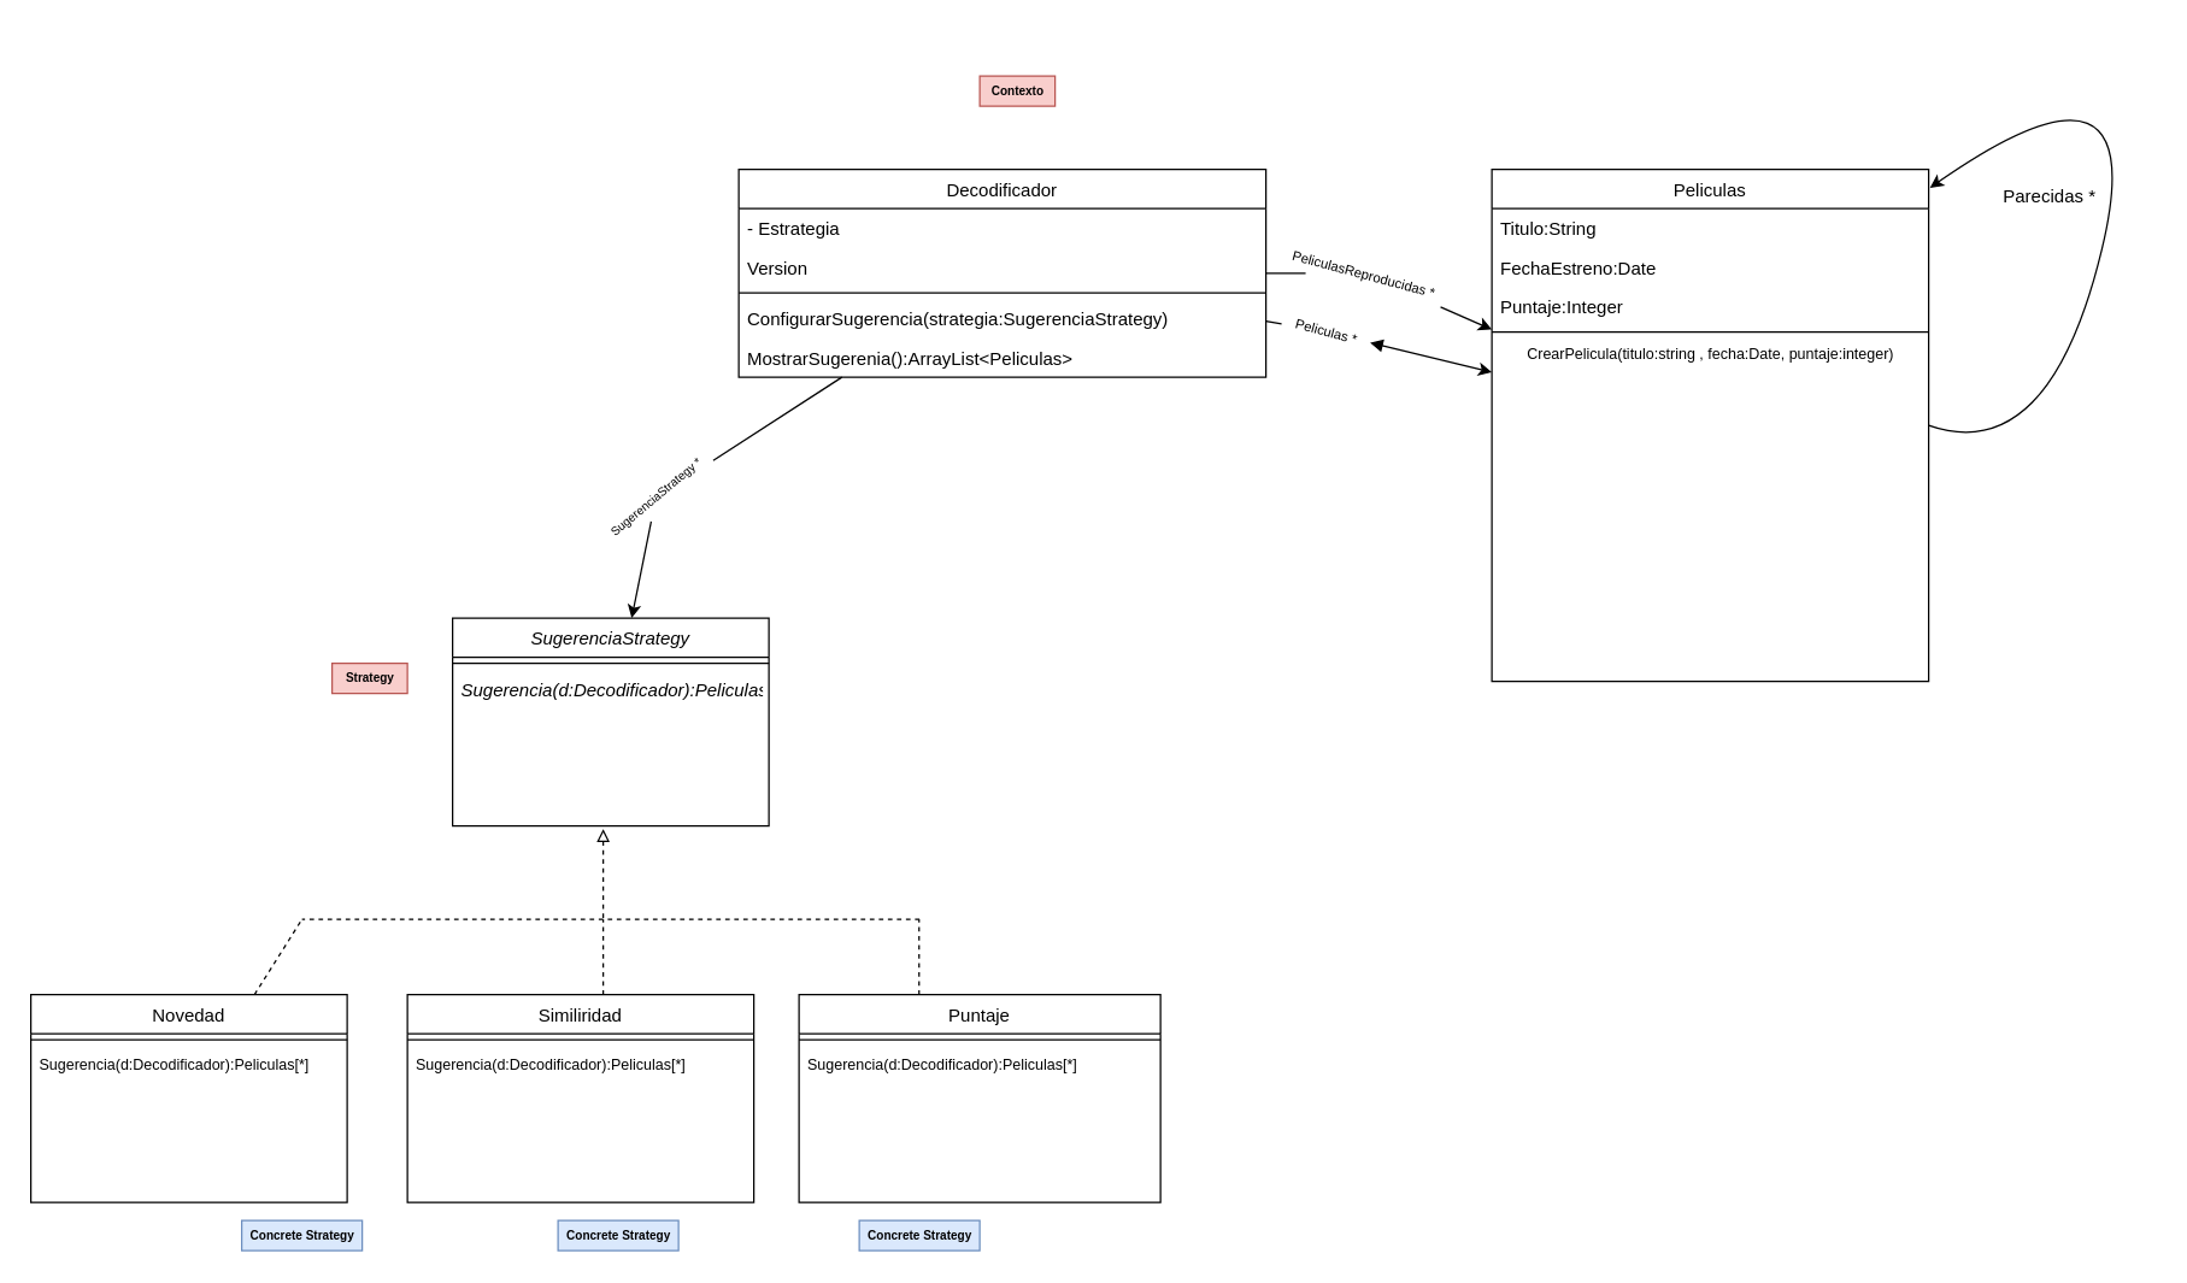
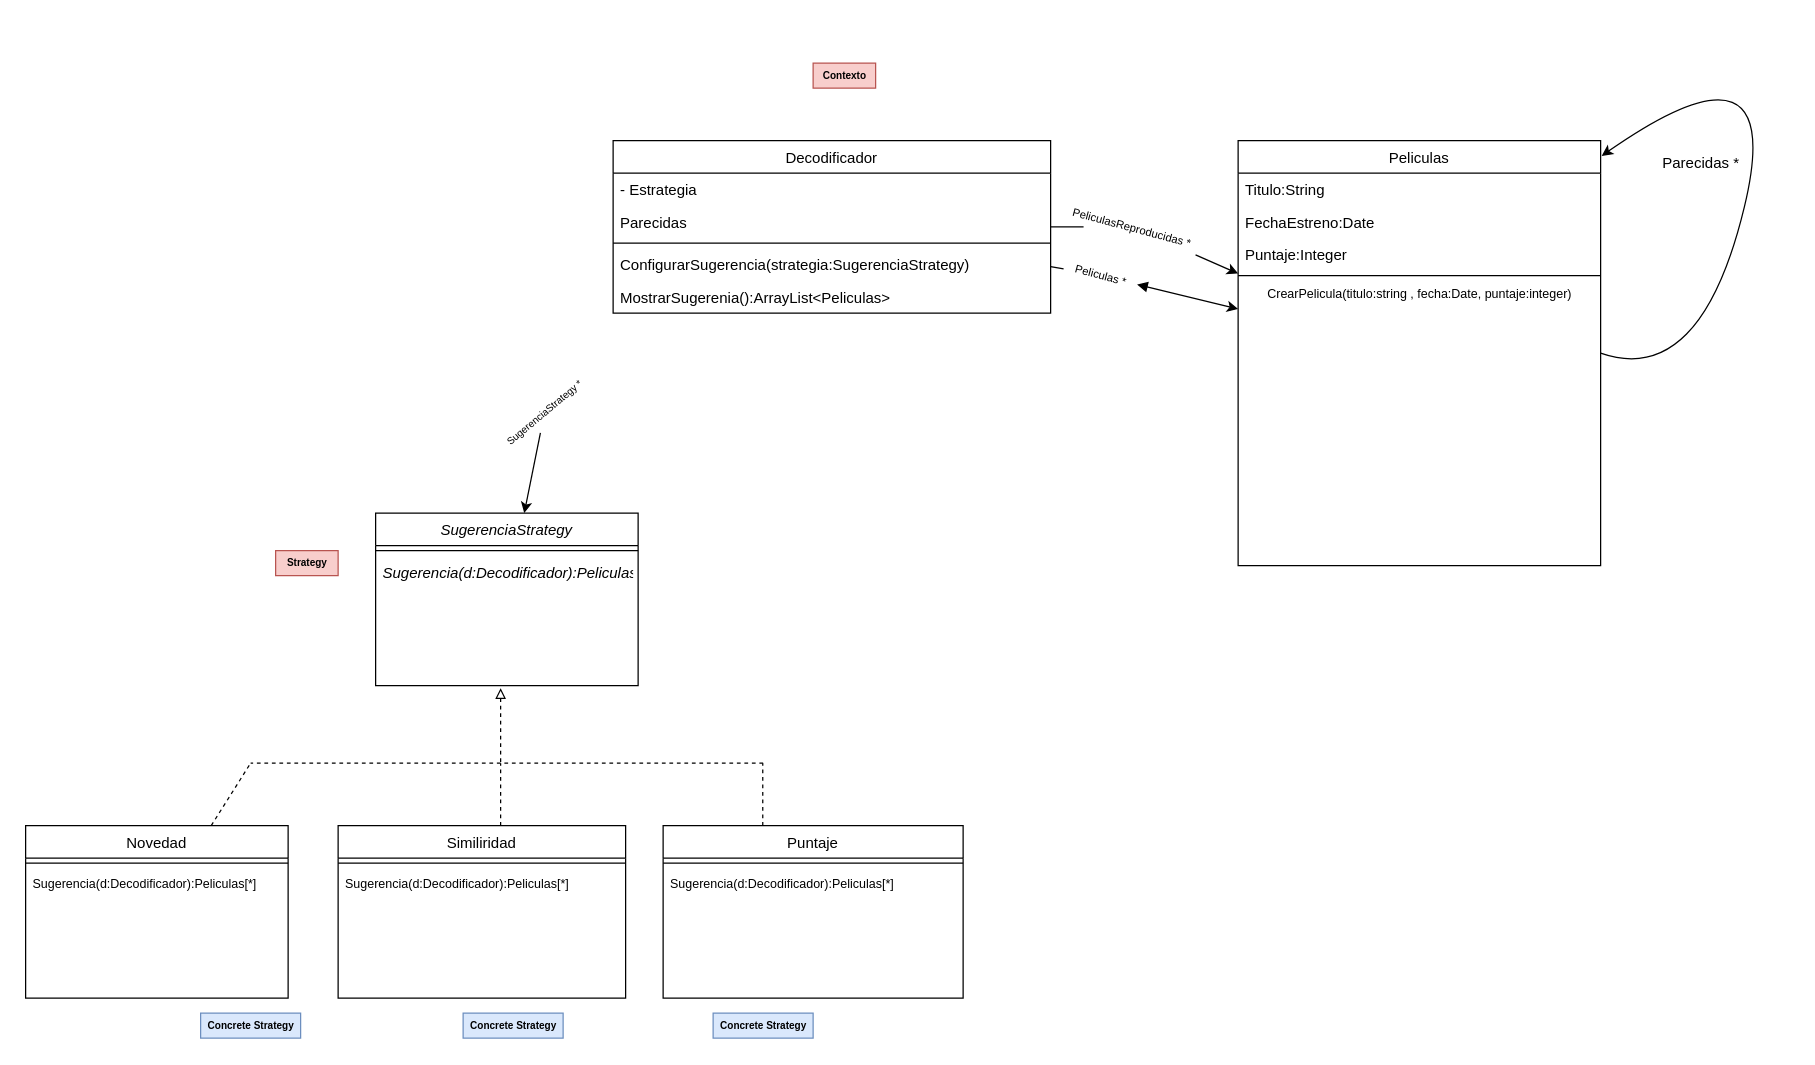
  <mxCell id="0" />
  <mxCell id="1" parent="0" />
  <mxCell id="2" value="Decodificador" style="swimlane;fontStyle=0;align=center;verticalAlign=top;childLayout=stackLayout;horizontal=1;startSize=26;horizontalStack=0;resizeParent=1;resizeLast=0;collapsible=1;marginBottom=0;rounded=0;shadow=0;strokeWidth=1;" parent="1" vertex="1"><mxGeometry x="490" y="112" width="350" height="138" as="geometry"><mxRectangle x="230" y="140" width="160" height="26" as="alternateBounds" /></mxGeometry></mxCell>
  <mxCell id="3" value="- Estrategia" style="text;align=left;verticalAlign=top;spacingLeft=4;spacingRight=4;overflow=hidden;rotatable=0;points=[[0,0.5],[1,0.5]];portConstraint=eastwest;" parent="2" vertex="1"><mxGeometry y="26" width="350" height="26" as="geometry" /></mxCell>
- <mxCell id="4" value="Version" style="text;align=left;verticalAlign=top;spacingLeft=4;spacingRight=4;overflow=hidden;rotatable=0;points=[[0,0.5],[1,0.5]];portConstraint=eastwest;" vertex="1" parent="2"><mxGeometry y="52" width="350" height="26" as="geometry" /></mxCell>
+ <mxCell id="4" value="Parecidas" style="text;align=left;verticalAlign=top;spacingLeft=4;spacingRight=4;overflow=hidden;rotatable=0;points=[[0,0.5],[1,0.5]];portConstraint=eastwest;" vertex="1" parent="2"><mxGeometry y="52" width="350" height="26" as="geometry" /></mxCell>
  <mxCell id="5" value="" style="line;html=1;strokeWidth=1;align=left;verticalAlign=middle;spacingTop=-1;spacingLeft=3;spacingRight=3;rotatable=0;labelPosition=right;points=[];portConstraint=eastwest;" parent="2" vertex="1"><mxGeometry y="78" width="350" height="8" as="geometry" /></mxCell>
  <mxCell id="6" value="ConfigurarSugerencia(strategia:SugerenciaStrategy)" style="text;align=left;verticalAlign=top;spacingLeft=4;spacingRight=4;overflow=hidden;rotatable=0;points=[[0,0.5],[1,0.5]];portConstraint=eastwest;" parent="2" vertex="1"><mxGeometry y="86" width="350" height="26" as="geometry" /></mxCell>
  <mxCell id="7" value="MostrarSugerenia():ArrayList&lt;Peliculas&gt;" style="text;align=left;verticalAlign=top;spacingLeft=4;spacingRight=4;overflow=hidden;rotatable=0;points=[[0,0.5],[1,0.5]];portConstraint=eastwest;" vertex="1" parent="2"><mxGeometry y="112" width="350" height="26" as="geometry" /></mxCell>
  <mxCell id="8" value="Peliculas" style="swimlane;fontStyle=0;align=center;verticalAlign=top;childLayout=stackLayout;horizontal=1;startSize=26;horizontalStack=0;resizeParent=1;resizeLast=0;collapsible=1;marginBottom=0;rounded=0;shadow=0;strokeWidth=1;" vertex="1" parent="1"><mxGeometry x="990" y="112" width="290" height="340" as="geometry"><mxRectangle x="230" y="140" width="160" height="26" as="alternateBounds" /></mxGeometry></mxCell>
  <mxCell id="9" value="Titulo:String" style="text;align=left;verticalAlign=top;spacingLeft=4;spacingRight=4;overflow=hidden;rotatable=0;points=[[0,0.5],[1,0.5]];portConstraint=eastwest;" vertex="1" parent="8"><mxGeometry y="26" width="290" height="26" as="geometry" /></mxCell>
  <mxCell id="10" value="FechaEstreno:Date" style="text;align=left;verticalAlign=top;spacingLeft=4;spacingRight=4;overflow=hidden;rotatable=0;points=[[0,0.5],[1,0.5]];portConstraint=eastwest;" vertex="1" parent="8"><mxGeometry y="52" width="290" height="26" as="geometry" /></mxCell>
  <mxCell id="11" value="Puntaje:Integer" style="text;align=left;verticalAlign=top;spacingLeft=4;spacingRight=4;overflow=hidden;rotatable=0;points=[[0,0.5],[1,0.5]];portConstraint=eastwest;" vertex="1" parent="8"><mxGeometry y="78" width="290" height="26" as="geometry" /></mxCell>
  <mxCell id="12" value="" style="line;html=1;strokeWidth=1;align=left;verticalAlign=middle;spacingTop=-1;spacingLeft=3;spacingRight=3;rotatable=0;labelPosition=right;points=[];portConstraint=eastwest;" vertex="1" parent="8"><mxGeometry y="104" width="290" height="8" as="geometry" /></mxCell>
  <mxCell id="13" value="CrearPelicula(titulo:string , fecha:Date, puntaje:integer)" style="text;html=1;align=center;verticalAlign=middle;resizable=0;points=[];autosize=1;strokeColor=none;fillColor=none;fontSize=10;" vertex="1" parent="8"><mxGeometry y="112" width="290" height="20" as="geometry" /></mxCell>
  <mxCell id="14" value="SugerenciaStrategy" style="swimlane;fontStyle=2;align=center;verticalAlign=top;childLayout=stackLayout;horizontal=1;startSize=26;horizontalStack=0;resizeParent=1;resizeLast=0;collapsible=1;marginBottom=0;rounded=0;shadow=0;strokeWidth=1;" vertex="1" parent="1"><mxGeometry x="300" y="410" width="210" height="138" as="geometry"><mxRectangle x="230" y="140" width="160" height="26" as="alternateBounds" /></mxGeometry></mxCell>
  <mxCell id="15" value="" style="line;html=1;strokeWidth=1;align=left;verticalAlign=middle;spacingTop=-1;spacingLeft=3;spacingRight=3;rotatable=0;labelPosition=right;points=[];portConstraint=eastwest;" vertex="1" parent="14"><mxGeometry y="26" width="210" height="8" as="geometry" /></mxCell>
  <mxCell id="16" value="Sugerencia(d:Decodificador):Peliculas[*]" style="text;align=left;verticalAlign=top;spacingLeft=4;spacingRight=4;overflow=hidden;rotatable=0;points=[[0,0.5],[1,0.5]];portConstraint=eastwest;fontStyle=2" vertex="1" parent="14"><mxGeometry y="34" width="210" height="26" as="geometry" /></mxCell>
  <mxCell id="17" value="Novedad" style="swimlane;fontStyle=0;align=center;verticalAlign=middle;childLayout=stackLayout;horizontal=1;startSize=26;horizontalStack=0;resizeParent=1;resizeLast=0;collapsible=1;marginBottom=0;rounded=0;shadow=0;strokeWidth=1;" vertex="1" parent="1"><mxGeometry x="20" y="660" width="210" height="138" as="geometry"><mxRectangle x="230" y="140" width="160" height="26" as="alternateBounds" /></mxGeometry></mxCell>
  <mxCell id="18" value="" style="line;html=1;strokeWidth=1;align=left;verticalAlign=middle;spacingTop=-1;spacingLeft=3;spacingRight=3;rotatable=0;labelPosition=right;points=[];portConstraint=eastwest;" vertex="1" parent="17"><mxGeometry y="26" width="210" height="8" as="geometry" /></mxCell>
  <mxCell id="19" value="Sugerencia(d:Decodificador):Peliculas[*]" style="text;align=left;verticalAlign=top;spacingLeft=4;spacingRight=4;overflow=hidden;rotatable=0;points=[[0,0.5],[1,0.5]];portConstraint=eastwest;fontStyle=0;fontSize=10;" vertex="1" parent="17"><mxGeometry y="34" width="210" height="36" as="geometry" /></mxCell>
  <mxCell id="20" value="Similiridad" style="swimlane;fontStyle=0;align=center;verticalAlign=middle;childLayout=stackLayout;horizontal=1;startSize=26;horizontalStack=0;resizeParent=1;resizeLast=0;collapsible=1;marginBottom=0;rounded=0;shadow=0;strokeWidth=1;" vertex="1" parent="1"><mxGeometry x="270" y="660" width="230" height="138" as="geometry"><mxRectangle x="230" y="140" width="160" height="26" as="alternateBounds" /></mxGeometry></mxCell>
  <mxCell id="21" value="" style="line;html=1;strokeWidth=1;align=left;verticalAlign=middle;spacingTop=-1;spacingLeft=3;spacingRight=3;rotatable=0;labelPosition=right;points=[];portConstraint=eastwest;" vertex="1" parent="20"><mxGeometry y="26" width="230" height="8" as="geometry" /></mxCell>
  <mxCell id="22" value="Sugerencia(d:Decodificador):Peliculas[*]" style="text;align=left;verticalAlign=top;spacingLeft=4;spacingRight=4;overflow=hidden;rotatable=0;points=[[0,0.5],[1,0.5]];portConstraint=eastwest;fontStyle=0;fontSize=10;" vertex="1" parent="20"><mxGeometry y="34" width="230" height="36" as="geometry" /></mxCell>
  <mxCell id="23" value="Puntaje" style="swimlane;fontStyle=0;align=center;verticalAlign=middle;childLayout=stackLayout;horizontal=1;startSize=26;horizontalStack=0;resizeParent=1;resizeLast=0;collapsible=1;marginBottom=0;rounded=0;shadow=0;strokeWidth=1;" vertex="1" parent="1"><mxGeometry x="530" y="660" width="240" height="138" as="geometry"><mxRectangle x="230" y="140" width="160" height="26" as="alternateBounds" /></mxGeometry></mxCell>
  <mxCell id="24" value="" style="line;html=1;strokeWidth=1;align=left;verticalAlign=middle;spacingTop=-1;spacingLeft=3;spacingRight=3;rotatable=0;labelPosition=right;points=[];portConstraint=eastwest;" vertex="1" parent="23"><mxGeometry y="26" width="240" height="8" as="geometry" /></mxCell>
  <mxCell id="25" value="Sugerencia(d:Decodificador):Peliculas[*]" style="text;align=left;verticalAlign=top;spacingLeft=4;spacingRight=4;overflow=hidden;rotatable=0;points=[[0,0.5],[1,0.5]];portConstraint=eastwest;fontStyle=0;fontSize=10;" vertex="1" parent="23"><mxGeometry y="34" width="240" height="36" as="geometry" /></mxCell>
  <mxCell id="26" value="" style="endArrow=none;html=1;rounded=0;dashed=1;" edge="1" parent="1" source="17"><mxGeometry width="50" height="50" relative="1" as="geometry"><mxPoint x="170" y="638" as="sourcePoint" /><mxPoint x="200" y="610" as="targetPoint" /></mxGeometry></mxCell>
  <mxCell id="27" value="" style="endArrow=none;html=1;rounded=0;dashed=1;" edge="1" parent="1"><mxGeometry width="50" height="50" relative="1" as="geometry"><mxPoint x="400" y="660" as="sourcePoint" /><mxPoint x="400" y="610" as="targetPoint" /></mxGeometry></mxCell>
  <mxCell id="28" value="" style="endArrow=none;html=1;rounded=0;dashed=1;" edge="1" parent="1"><mxGeometry width="50" height="50" relative="1" as="geometry"><mxPoint x="609.71" y="660" as="sourcePoint" /><mxPoint x="609.71" y="610" as="targetPoint" /></mxGeometry></mxCell>
  <mxCell id="29" value="" style="endArrow=none;html=1;rounded=0;dashed=1;" edge="1" parent="1"><mxGeometry width="50" height="50" relative="1" as="geometry"><mxPoint x="610" y="610" as="sourcePoint" /><mxPoint x="200" y="610" as="targetPoint" /></mxGeometry></mxCell>
  <mxCell id="30" value="" style="endArrow=none;html=1;rounded=0;startArrow=block;startFill=0;dashed=1;" edge="1" parent="1"><mxGeometry width="50" height="50" relative="1" as="geometry"><mxPoint x="400" y="550" as="sourcePoint" /><mxPoint x="400" y="610" as="targetPoint" /></mxGeometry></mxCell>
- <mxCell id="31" value="" style="endArrow=none;html=1;rounded=0;startArrow=none;startFill=1;" edge="1" parent="1" source="41" target="2"><mxGeometry width="50" height="50" relative="1" as="geometry"><mxPoint x="490" y="490" as="sourcePoint" /><mxPoint x="600" y="490" as="targetPoint" /></mxGeometry></mxCell>
  <mxCell id="32" value="" style="endArrow=none;html=1;rounded=0;startArrow=none;startFill=1;" edge="1" parent="1" source="43" target="2"><mxGeometry width="50" height="50" relative="1" as="geometry"><mxPoint x="505.357" y="420" as="sourcePoint" /><mxPoint x="610" y="340.091" as="targetPoint" /></mxGeometry></mxCell>
  <mxCell id="33" value="" style="curved=1;endArrow=classic;html=1;rounded=0;exitX=1;exitY=0.5;exitDx=0;exitDy=0;entryX=1.003;entryY=0.036;entryDx=0;entryDy=0;entryPerimeter=0;" edge="1" parent="1" source="8" target="8"><mxGeometry width="50" height="50" relative="1" as="geometry"><mxPoint x="800" y="410" as="sourcePoint" /><mxPoint x="1170" y="290" as="targetPoint" /><Array as="points"><mxPoint x="1360" y="310" /><mxPoint x="1430" y="20" /></Array></mxGeometry></mxCell>
  <mxCell id="34" value="Parecidas *" style="text;html=1;align=center;verticalAlign=middle;resizable=0;points=[];autosize=1;strokeColor=none;fillColor=none;" vertex="1" parent="1"><mxGeometry x="1320" y="120" width="80" height="20" as="geometry" /></mxCell>
  <mxCell id="35" value="" style="endArrow=none;html=1;rounded=0;startArrow=none;startFill=1;" edge="1" parent="1" source="45" target="2"><mxGeometry width="50" height="50" relative="1" as="geometry"><mxPoint x="940" y="298.477" as="sourcePoint" /><mxPoint x="760" y="249.997" as="targetPoint" /></mxGeometry></mxCell>
  <mxCell id="36" value="Contexto" style="text;html=1;align=center;verticalAlign=middle;resizable=0;points=[];autosize=1;strokeColor=#b85450;fillColor=#f8cecc;fontSize=8;fontStyle=1" vertex="1" parent="1"><mxGeometry x="650" y="50" width="50" height="20" as="geometry" /></mxCell>
  <mxCell id="37" value="Strategy" style="text;html=1;align=center;verticalAlign=middle;resizable=0;points=[];autosize=1;strokeColor=#b85450;fillColor=#f8cecc;fontSize=8;fontStyle=1" vertex="1" parent="1"><mxGeometry x="220" y="440" width="50" height="20" as="geometry" /></mxCell>
  <mxCell id="38" value="Concrete Strategy" style="text;html=1;align=center;verticalAlign=middle;resizable=0;points=[];autosize=1;strokeColor=#6c8ebf;fillColor=#dae8fc;fontSize=8;fontStyle=1" vertex="1" parent="1"><mxGeometry x="570" y="810" width="80" height="20" as="geometry" /></mxCell>
  <mxCell id="39" value="Concrete Strategy" style="text;html=1;align=center;verticalAlign=middle;resizable=0;points=[];autosize=1;strokeColor=#6c8ebf;fillColor=#dae8fc;fontSize=8;fontStyle=1" vertex="1" parent="1"><mxGeometry x="370" y="810" width="80" height="20" as="geometry" /></mxCell>
  <mxCell id="40" value="Concrete Strategy" style="text;html=1;align=center;verticalAlign=middle;resizable=0;points=[];autosize=1;strokeColor=#6c8ebf;fillColor=#dae8fc;fontSize=8;fontStyle=1" vertex="1" parent="1"><mxGeometry x="160" y="810" width="80" height="20" as="geometry" /></mxCell>
  <mxCell id="41" value="SugerenciaStrategy *" style="text;html=1;align=center;verticalAlign=middle;resizable=0;points=[];autosize=1;strokeColor=none;fillColor=none;rotation=-40;fontSize=8;" vertex="1" parent="1"><mxGeometry x="390" y="320" width="90" height="20" as="geometry" /></mxCell>
  <mxCell id="42" value="" style="endArrow=none;html=1;rounded=0;startArrow=classic;startFill=1;" edge="1" parent="1" source="14" target="41"><mxGeometry width="50" height="50" relative="1" as="geometry"><mxPoint x="500.742" y="410" as="sourcePoint" /><mxPoint x="599.258" y="339" as="targetPoint" /></mxGeometry></mxCell>
  <mxCell id="43" value="&lt;font style=&quot;font-size: 9px;&quot;&gt;PeliculasReproducidas *&lt;/font&gt;" style="text;html=1;align=center;verticalAlign=middle;resizable=0;points=[];autosize=1;strokeColor=none;fillColor=none;rotation=15;" vertex="1" parent="1"><mxGeometry x="850" y="171" width="110" height="20" as="geometry" /></mxCell>
  <mxCell id="44" value="" style="endArrow=none;html=1;rounded=0;startArrow=classic;startFill=1;" edge="1" parent="1" source="8" target="43"><mxGeometry width="50" height="50" relative="1" as="geometry"><mxPoint x="990" y="254.345" as="sourcePoint" /><mxPoint x="800" y="208.655" as="targetPoint" /></mxGeometry></mxCell>
  <mxCell id="45" value="Peliculas *" style="text;html=1;align=center;verticalAlign=middle;resizable=0;points=[];autosize=1;strokeColor=none;fillColor=none;fontSize=9;rotation=15;" vertex="1" parent="1"><mxGeometry x="850" y="210" width="60" height="20" as="geometry" /></mxCell>
  <mxCell id="46" value="" style="endArrow=block;html=1;rounded=0;startArrow=classic;startFill=1;" edge="1" parent="1" source="8" target="45"><mxGeometry width="50" height="50" relative="1" as="geometry"><mxPoint x="940" y="298.477" as="sourcePoint" /><mxPoint x="800" y="233.98" as="targetPoint" /></mxGeometry></mxCell>
